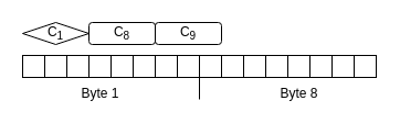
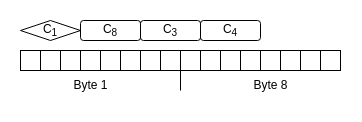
  <mxCell id="0" />
  <mxCell id="1" parent="0" />
  <mxCell id="2" value="" style="rounded=0;whiteSpace=wrap;html=1;fillColor=none;" vertex="1" parent="1"><mxGeometry x="20" y="50" width="20" height="20" as="geometry" /></mxCell>
  <mxCell id="3" value="" style="rounded=0;whiteSpace=wrap;html=1;fillColor=none;" vertex="1" parent="1"><mxGeometry x="40" y="50" width="20" height="20" as="geometry" /></mxCell>
  <mxCell id="4" value="" style="rounded=0;whiteSpace=wrap;html=1;fillColor=none;" vertex="1" parent="1"><mxGeometry x="60" y="50" width="20" height="20" as="geometry" /></mxCell>
  <mxCell id="5" value="" style="rounded=0;whiteSpace=wrap;html=1;fillColor=none;" vertex="1" parent="1"><mxGeometry x="80" y="50" width="20" height="20" as="geometry" /></mxCell>
  <mxCell id="6" value="" style="rounded=0;whiteSpace=wrap;html=1;fillColor=none;" vertex="1" parent="1"><mxGeometry x="100" y="50" width="20" height="20" as="geometry" /></mxCell>
  <mxCell id="7" value="" style="rounded=0;whiteSpace=wrap;html=1;fillColor=none;" vertex="1" parent="1"><mxGeometry x="120" y="50" width="20" height="20" as="geometry" /></mxCell>
  <mxCell id="8" value="" style="rounded=0;whiteSpace=wrap;html=1;fillColor=none;" vertex="1" parent="1"><mxGeometry x="140" y="50" width="20" height="20" as="geometry" /></mxCell>
  <mxCell id="9" value="" style="rounded=0;whiteSpace=wrap;html=1;fillColor=none;" vertex="1" parent="1"><mxGeometry x="160" y="50" width="20" height="20" as="geometry" /></mxCell>
  <mxCell id="10" value="" style="rounded=0;whiteSpace=wrap;html=1;fillColor=none;" vertex="1" parent="1"><mxGeometry x="180" y="50" width="20" height="20" as="geometry" /></mxCell>
  <mxCell id="11" value="" style="rounded=0;whiteSpace=wrap;html=1;fillColor=none;" vertex="1" parent="1"><mxGeometry x="200" y="50" width="20" height="20" as="geometry" /></mxCell>
  <mxCell id="12" value="" style="rounded=0;whiteSpace=wrap;html=1;fillColor=none;" vertex="1" parent="1"><mxGeometry x="220" y="50" width="20" height="20" as="geometry" /></mxCell>
  <mxCell id="13" value="" style="rounded=0;whiteSpace=wrap;html=1;fillColor=none;" vertex="1" parent="1"><mxGeometry x="240" y="50" width="20" height="20" as="geometry" /></mxCell>
  <mxCell id="14" value="" style="rounded=0;whiteSpace=wrap;html=1;fillColor=none;" vertex="1" parent="1"><mxGeometry x="260" y="50" width="20" height="20" as="geometry" /></mxCell>
  <mxCell id="15" value="" style="rounded=0;whiteSpace=wrap;html=1;fillColor=none;" vertex="1" parent="1"><mxGeometry x="280" y="50" width="20" height="20" as="geometry" /></mxCell>
  <mxCell id="16" value="" style="rounded=0;whiteSpace=wrap;html=1;fillColor=none;" vertex="1" parent="1"><mxGeometry x="300" y="50" width="20" height="20" as="geometry" /></mxCell>
  <mxCell id="17" value="" style="rounded=0;whiteSpace=wrap;html=1;fillColor=none;" vertex="1" parent="1"><mxGeometry x="320" y="50" width="20" height="20" as="geometry" /></mxCell>
  <mxCell id="18" value="" style="endArrow=none;html=1;rounded=0;" edge="1" parent="1"><mxGeometry width="50" height="50" relative="1" as="geometry"><mxPoint x="180" y="90" as="sourcePoint" /><mxPoint x="180" y="50" as="targetPoint" /></mxGeometry></mxCell>
  <mxCell id="19" value="Byte 1" style="text;html=1;align=center;verticalAlign=middle;resizable=0;points=[];autosize=1;strokeColor=none;fillColor=none;" vertex="1" parent="1"><mxGeometry x="60" y="70" width="60" height="30" as="geometry" /></mxCell>
  <mxCell id="20" value="Byte 8" style="text;html=1;align=center;verticalAlign=middle;resizable=0;points=[];autosize=1;strokeColor=none;fillColor=none;" vertex="1" parent="1"><mxGeometry x="240" y="70" width="60" height="30" as="geometry" /></mxCell>
  <mxCell id="21" value="C&lt;sub&gt;1&lt;/sub&gt;" style="rhombus;whiteSpace=wrap;html=1;fillColor=none;" vertex="1" parent="1"><mxGeometry x="20" y="20" width="60" height="20" as="geometry" /></mxCell>
  <mxCell id="22" value="C&lt;sub&gt;8&lt;/sub&gt;" style="rounded=1;whiteSpace=wrap;html=1;fillColor=none;" vertex="1" parent="1"><mxGeometry x="80" y="20" width="60" height="20" as="geometry" /></mxCell>
- <mxCell id="24" value="C&lt;font style=&quot;font-size: 12px;&quot;&gt;&lt;sub&gt;9&lt;/sub&gt;&lt;/font&gt;" style="rounded=1;whiteSpace=wrap;html=1;fillColor=none;" vertex="1" parent="1"><mxGeometry x="140" y="20" width="60" height="20" as="geometry" /></mxCell>
+ <mxCell id="23" value="C&lt;sub&gt;4&lt;/sub&gt;" style="rounded=1;whiteSpace=wrap;html=1;fillColor=none;" vertex="1" parent="1"><mxGeometry x="200" y="20" width="60" height="20" as="geometry" /></mxCell>
+ <mxCell id="24" value="C&lt;font style=&quot;font-size: 12px;&quot;&gt;&lt;sub&gt;3&lt;/sub&gt;&lt;/font&gt;" style="rounded=1;whiteSpace=wrap;html=1;fillColor=none;" vertex="1" parent="1"><mxGeometry x="140" y="20" width="60" height="20" as="geometry" /></mxCell>
